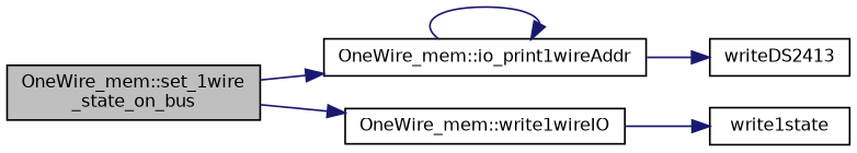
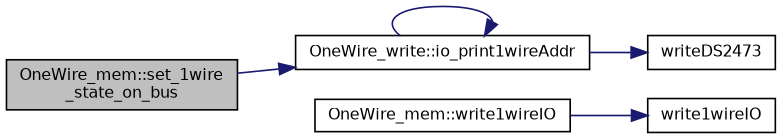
  digraph {
    rankdir=LR
    node [color=black fillcolor=white fontname=Helvetica fontsize=10 shape=record style=filled]
    edge [color=midnightblue fontname=Helvetica fontsize=10 labelfontname=Helvetica labelfontsize=10 style=solid]
    n1 [fillcolor=grey75 fontcolor=black height=0.2 label="OneWire_mem::set_1wire\l_state_on_bus" width=0.4]
-   n2 [height=0.2 label="OneWire_mem::io_print1wireAddr" width=0.4]
+   n2 [height=0.2 label="OneWire_write::io_print1wireAddr" width=0.4]
    n3 [height=0.2 label="OneWire_mem::write1wireIO" width=0.4]
-   n4 [height=0.2 label=writeDS2413 width=0.4]
-   n5 [height=0.2 label=write1state width=0.4]
+   n4 [height=0.2 label=writeDS2473 width=0.4]
+   n5 [height=0.2 label=write1wireIO width=0.4]
    n1 -> n2
-   n1 -> n3
    n2 -> n2
    n2 -> n4
    n3 -> n5
  }
